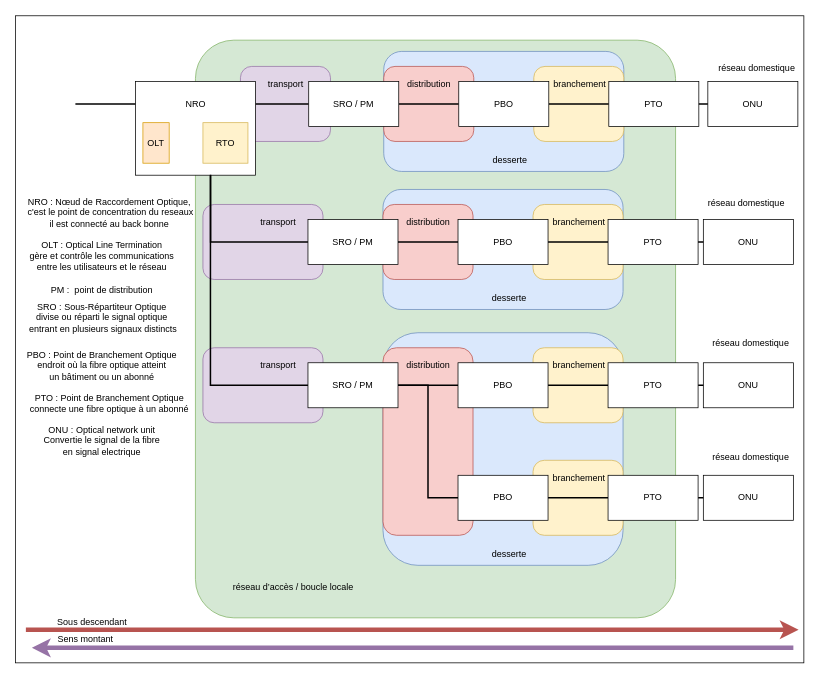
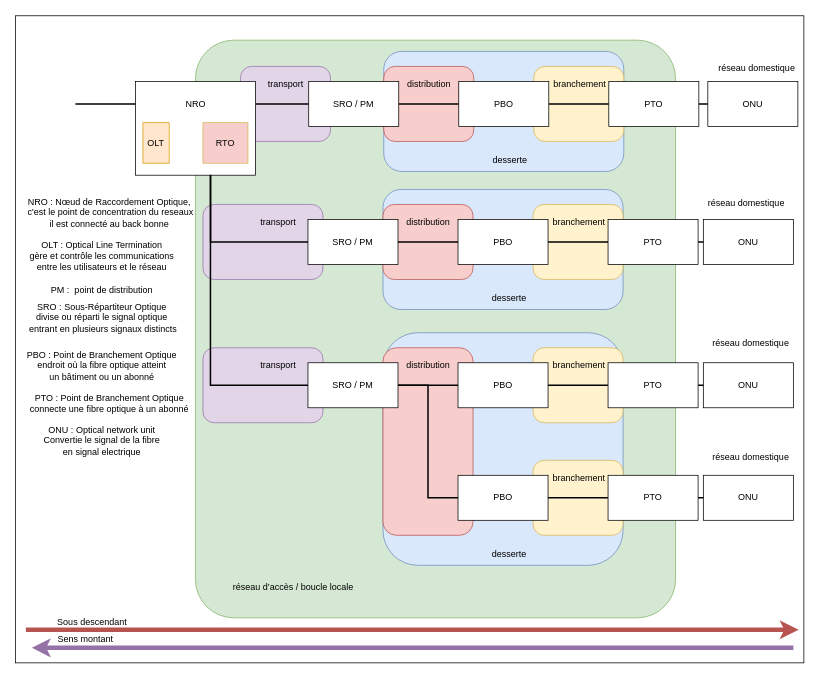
  <mxCell id="0" />
  <mxCell id="1" parent="0" />
  <mxCell id="2" value="" style="rounded=0;whiteSpace=wrap;html=1;fontStyle=1" vertex="1" parent="1"><mxGeometry x="20" y="20.5" width="1051" height="862.5" as="geometry" /></mxCell>
  <mxCell id="3" value="" style="rounded=1;whiteSpace=wrap;html=1;fillColor=#d5e8d4;strokeColor=#82b366;arcSize=8;" vertex="1" parent="1"><mxGeometry x="260" y="53" width="640" height="770" as="geometry" /></mxCell>
  <mxCell id="4" value="" style="rounded=1;whiteSpace=wrap;html=1;fillColor=#dae8fc;strokeColor=#6c8ebf;" vertex="1" parent="1"><mxGeometry x="511" y="68" width="320" height="160" as="geometry" /></mxCell>
  <mxCell id="5" value="" style="rounded=1;whiteSpace=wrap;html=1;fillColor=#fff2cc;strokeColor=#d6b656;" vertex="1" parent="1"><mxGeometry x="711" y="88" width="120" height="100" as="geometry" /></mxCell>
  <mxCell id="6" value="" style="rounded=1;whiteSpace=wrap;html=1;fillColor=#f8cecc;strokeColor=#b85450;" vertex="1" parent="1"><mxGeometry x="511" y="88" width="120" height="100" as="geometry" /></mxCell>
  <mxCell id="7" value="" style="rounded=1;whiteSpace=wrap;html=1;fillColor=#e1d5e7;strokeColor=#9673a6;" vertex="1" parent="1"><mxGeometry x="320" y="88" width="120" height="100" as="geometry" /></mxCell>
  <mxCell id="8" style="edgeStyle=orthogonalEdgeStyle;rounded=0;orthogonalLoop=1;jettySize=auto;html=1;endArrow=none;endFill=0;strokeWidth=2;" edge="1" parent="1" source="9" target="11"><mxGeometry relative="1" as="geometry"><Array as="points"><mxPoint x="350" y="138" /><mxPoint x="350" y="138" /></Array></mxGeometry></mxCell>
  <mxCell id="9" value="" style="rounded=0;whiteSpace=wrap;html=1;" vertex="1" parent="1"><mxGeometry x="180" y="108" width="160" height="125" as="geometry" /></mxCell>
  <mxCell id="10" style="edgeStyle=orthogonalEdgeStyle;rounded=0;orthogonalLoop=1;jettySize=auto;html=1;strokeWidth=2;endArrow=none;endFill=0;" edge="1" parent="1" source="11" target="13"><mxGeometry relative="1" as="geometry" /></mxCell>
  <mxCell id="11" value="SRO / PM" style="rounded=0;whiteSpace=wrap;html=1;" vertex="1" parent="1"><mxGeometry x="411" y="108" width="120" height="60" as="geometry" /></mxCell>
  <mxCell id="12" style="edgeStyle=orthogonalEdgeStyle;rounded=0;orthogonalLoop=1;jettySize=auto;html=1;strokeWidth=2;endArrow=none;endFill=0;" edge="1" parent="1" source="13" target="83"><mxGeometry relative="1" as="geometry" /></mxCell>
  <mxCell id="13" value="PBO" style="rounded=0;whiteSpace=wrap;html=1;" vertex="1" parent="1"><mxGeometry x="611" y="108" width="120" height="60" as="geometry" /></mxCell>
  <mxCell id="14" value="" style="group" vertex="1" connectable="0" parent="1"><mxGeometry x="80" y="97" width="130" height="30" as="geometry" /></mxCell>
  <mxCell id="15" value="" style="group" vertex="1" connectable="0" parent="1"><mxGeometry x="706" y="97" width="130" height="30" as="geometry" /></mxCell>
  <mxCell id="16" value="branchement" style="text;html=1;align=center;verticalAlign=middle;resizable=0;points=[];autosize=1;strokeColor=none;fillColor=none;" vertex="1" parent="15"><mxGeometry x="21" width="90" height="30" as="geometry" /></mxCell>
  <mxCell id="17" value="" style="group" vertex="1" connectable="0" parent="1"><mxGeometry x="611" y="198" width="140" height="30" as="geometry" /></mxCell>
  <mxCell id="18" value="desserte" style="text;html=1;align=center;verticalAlign=middle;resizable=0;points=[];autosize=1;strokeColor=none;fillColor=none;" vertex="1" parent="17"><mxGeometry x="33.385" width="70" height="30" as="geometry" /></mxCell>
  <mxCell id="19" style="edgeStyle=orthogonalEdgeStyle;rounded=0;orthogonalLoop=1;jettySize=auto;html=1;strokeWidth=2;endArrow=none;endFill=0;" edge="1" parent="1" target="9"><mxGeometry relative="1" as="geometry"><mxPoint x="100" y="138" as="sourcePoint" /><Array as="points"><mxPoint x="160" y="138" /><mxPoint x="160" y="138" /></Array></mxGeometry></mxCell>
  <mxCell id="20" value="" style="group" vertex="1" connectable="0" parent="1"><mxGeometry x="931" y="73" width="160" height="32" as="geometry" /></mxCell>
  <mxCell id="21" value="réseau domestique" style="text;html=1;align=center;verticalAlign=middle;resizable=0;points=[];autosize=1;strokeColor=none;fillColor=none;" vertex="1" parent="20"><mxGeometry x="12" y="2" width="130" height="30" as="geometry" /></mxCell>
  <mxCell id="22" value="transport" style="text;html=1;align=center;verticalAlign=middle;resizable=0;points=[];autosize=1;strokeColor=none;fillColor=none;" vertex="1" parent="1"><mxGeometry x="345" y="97" width="70" height="30" as="geometry" /></mxCell>
  <mxCell id="23" value="distribution" style="text;html=1;align=center;verticalAlign=middle;resizable=0;points=[];autosize=1;strokeColor=none;fillColor=none;" vertex="1" parent="1"><mxGeometry x="531" y="97" width="80" height="30" as="geometry" /></mxCell>
  <mxCell id="24" value="réseau d’accès / boucle locale" style="text;html=1;align=center;verticalAlign=middle;resizable=0;points=[];autosize=1;strokeColor=none;fillColor=none;" vertex="1" parent="1"><mxGeometry x="300" y="768" width="180" height="30" as="geometry" /></mxCell>
  <mxCell id="25" value="" style="rounded=1;whiteSpace=wrap;html=1;fillColor=#dae8fc;strokeColor=#6c8ebf;" vertex="1" parent="1"><mxGeometry x="510" y="252" width="320" height="160" as="geometry" /></mxCell>
  <mxCell id="26" value="" style="rounded=1;whiteSpace=wrap;html=1;fillColor=#fff2cc;strokeColor=#d6b656;" vertex="1" parent="1"><mxGeometry x="710" y="272" width="120" height="100" as="geometry" /></mxCell>
  <mxCell id="27" value="" style="rounded=1;whiteSpace=wrap;html=1;fillColor=#f8cecc;strokeColor=#b85450;" vertex="1" parent="1"><mxGeometry x="510" y="272" width="120" height="100" as="geometry" /></mxCell>
  <mxCell id="28" value="" style="rounded=1;whiteSpace=wrap;html=1;fillColor=#e1d5e7;strokeColor=#9673a6;" vertex="1" parent="1"><mxGeometry x="270" y="272" width="160" height="100" as="geometry" /></mxCell>
  <mxCell id="29" style="edgeStyle=orthogonalEdgeStyle;rounded=0;orthogonalLoop=1;jettySize=auto;html=1;strokeWidth=2;endArrow=none;endFill=0;" edge="1" parent="1" source="31" target="33"><mxGeometry relative="1" as="geometry" /></mxCell>
  <mxCell id="30" style="edgeStyle=orthogonalEdgeStyle;rounded=0;orthogonalLoop=1;jettySize=auto;html=1;entryX=0.626;entryY=0.996;entryDx=0;entryDy=0;entryPerimeter=0;strokeWidth=2;endArrow=none;endFill=0;" edge="1" parent="1" source="31" target="9"><mxGeometry relative="1" as="geometry" /></mxCell>
  <mxCell id="31" value="SRO / PM" style="rounded=0;whiteSpace=wrap;html=1;" vertex="1" parent="1"><mxGeometry x="410" y="292" width="120" height="60" as="geometry" /></mxCell>
  <mxCell id="32" style="edgeStyle=orthogonalEdgeStyle;rounded=0;orthogonalLoop=1;jettySize=auto;html=1;strokeWidth=2;endArrow=none;endFill=0;" edge="1" parent="1" source="33" target="86"><mxGeometry relative="1" as="geometry" /></mxCell>
  <mxCell id="33" value="PBO" style="rounded=0;whiteSpace=wrap;html=1;" vertex="1" parent="1"><mxGeometry x="610" y="292" width="120" height="60" as="geometry" /></mxCell>
  <mxCell id="34" value="" style="group" vertex="1" connectable="0" parent="1"><mxGeometry x="705" y="281" width="130" height="30" as="geometry" /></mxCell>
  <mxCell id="35" value="branchement" style="text;html=1;align=center;verticalAlign=middle;resizable=0;points=[];autosize=1;strokeColor=none;fillColor=none;" vertex="1" parent="34"><mxGeometry x="21" width="90" height="30" as="geometry" /></mxCell>
  <mxCell id="36" value="" style="group" vertex="1" connectable="0" parent="1"><mxGeometry x="610" y="382" width="140" height="30" as="geometry" /></mxCell>
  <mxCell id="37" value="desserte" style="text;html=1;align=center;verticalAlign=middle;resizable=0;points=[];autosize=1;strokeColor=none;fillColor=none;" vertex="1" parent="36"><mxGeometry x="33.385" width="70" height="30" as="geometry" /></mxCell>
  <mxCell id="38" value="" style="group" vertex="1" connectable="0" parent="1"><mxGeometry x="917" y="253" width="160" height="32" as="geometry" /></mxCell>
  <mxCell id="39" value="réseau domestique" style="text;html=1;align=center;verticalAlign=middle;resizable=0;points=[];autosize=1;strokeColor=none;fillColor=none;" vertex="1" parent="38"><mxGeometry x="12" y="2" width="130" height="30" as="geometry" /></mxCell>
  <mxCell id="40" value="transport" style="text;html=1;align=center;verticalAlign=middle;resizable=0;points=[];autosize=1;strokeColor=none;fillColor=none;" vertex="1" parent="1"><mxGeometry x="335" y="281" width="70" height="30" as="geometry" /></mxCell>
  <mxCell id="41" value="distribution" style="text;html=1;align=center;verticalAlign=middle;resizable=0;points=[];autosize=1;strokeColor=none;fillColor=none;" vertex="1" parent="1"><mxGeometry x="530" y="281" width="80" height="30" as="geometry" /></mxCell>
  <mxCell id="42" value="" style="rounded=1;whiteSpace=wrap;html=1;fillColor=#dae8fc;strokeColor=#6c8ebf;" vertex="1" parent="1"><mxGeometry x="510" y="443" width="320" height="310" as="geometry" /></mxCell>
  <mxCell id="43" value="" style="rounded=1;whiteSpace=wrap;html=1;fillColor=#fff2cc;strokeColor=#d6b656;" vertex="1" parent="1"><mxGeometry x="710" y="463" width="120" height="100" as="geometry" /></mxCell>
  <mxCell id="44" value="" style="rounded=1;whiteSpace=wrap;html=1;fillColor=#f8cecc;strokeColor=#b85450;" vertex="1" parent="1"><mxGeometry x="510" y="463" width="120" height="250" as="geometry" /></mxCell>
  <mxCell id="45" value="" style="rounded=1;whiteSpace=wrap;html=1;fillColor=#e1d5e7;strokeColor=#9673a6;" vertex="1" parent="1"><mxGeometry x="270" y="463" width="160" height="100" as="geometry" /></mxCell>
  <mxCell id="46" style="edgeStyle=orthogonalEdgeStyle;rounded=0;orthogonalLoop=1;jettySize=auto;html=1;endArrow=none;endFill=0;strokeWidth=2;" edge="1" parent="1" target="48"><mxGeometry relative="1" as="geometry"><mxPoint x="280" y="233" as="sourcePoint" /><Array as="points"><mxPoint x="280" y="513" /></Array></mxGeometry></mxCell>
  <mxCell id="47" style="edgeStyle=orthogonalEdgeStyle;rounded=0;orthogonalLoop=1;jettySize=auto;html=1;strokeWidth=2;endArrow=none;endFill=0;" edge="1" parent="1" source="48" target="50"><mxGeometry relative="1" as="geometry" /></mxCell>
  <mxCell id="48" value="SRO / PM" style="rounded=0;whiteSpace=wrap;html=1;" vertex="1" parent="1"><mxGeometry x="410" y="483" width="120" height="60" as="geometry" /></mxCell>
  <mxCell id="49" style="edgeStyle=orthogonalEdgeStyle;rounded=0;orthogonalLoop=1;jettySize=auto;html=1;strokeWidth=2;endArrow=none;endFill=0;" edge="1" parent="1" source="50" target="52"><mxGeometry relative="1" as="geometry" /></mxCell>
  <mxCell id="50" value="PBO" style="rounded=0;whiteSpace=wrap;html=1;" vertex="1" parent="1"><mxGeometry x="610" y="483" width="120" height="60" as="geometry" /></mxCell>
  <mxCell id="51" style="edgeStyle=orthogonalEdgeStyle;rounded=0;orthogonalLoop=1;jettySize=auto;html=1;strokeWidth=2;endArrow=none;endFill=0;" edge="1" parent="1" source="52"><mxGeometry relative="1" as="geometry"><mxPoint x="1010" y="513" as="targetPoint" /></mxGeometry></mxCell>
  <mxCell id="52" value="PTO" style="rounded=0;whiteSpace=wrap;html=1;" vertex="1" parent="1"><mxGeometry x="810" y="483" width="120" height="60" as="geometry" /></mxCell>
  <mxCell id="53" value="" style="group" vertex="1" connectable="0" parent="1"><mxGeometry x="705" y="472" width="130" height="30" as="geometry" /></mxCell>
  <mxCell id="54" value="branchement" style="text;html=1;align=center;verticalAlign=middle;resizable=0;points=[];autosize=1;strokeColor=none;fillColor=none;" vertex="1" parent="53"><mxGeometry x="21" width="90" height="30" as="geometry" /></mxCell>
  <mxCell id="55" value="" style="group" vertex="1" connectable="0" parent="1"><mxGeometry x="923" y="440" width="160" height="32" as="geometry" /></mxCell>
  <mxCell id="56" value="réseau domestique" style="text;html=1;align=center;verticalAlign=middle;resizable=0;points=[];autosize=1;strokeColor=none;fillColor=none;" vertex="1" parent="55"><mxGeometry x="12" y="2" width="130" height="30" as="geometry" /></mxCell>
  <mxCell id="57" value="transport" style="text;html=1;align=center;verticalAlign=middle;resizable=0;points=[];autosize=1;strokeColor=none;fillColor=none;" vertex="1" parent="1"><mxGeometry x="335" y="472" width="70" height="30" as="geometry" /></mxCell>
  <mxCell id="58" value="distribution" style="text;html=1;align=center;verticalAlign=middle;resizable=0;points=[];autosize=1;strokeColor=none;fillColor=none;" vertex="1" parent="1"><mxGeometry x="530" y="472" width="80" height="30" as="geometry" /></mxCell>
  <mxCell id="59" value="" style="rounded=1;whiteSpace=wrap;html=1;fillColor=#fff2cc;strokeColor=#d6b656;" vertex="1" parent="1"><mxGeometry x="710" y="613" width="120" height="100" as="geometry" /></mxCell>
  <mxCell id="60" style="edgeStyle=orthogonalEdgeStyle;rounded=0;orthogonalLoop=1;jettySize=auto;html=1;strokeWidth=2;endArrow=none;endFill=0;" edge="1" parent="1" source="62" target="64"><mxGeometry relative="1" as="geometry" /></mxCell>
  <mxCell id="61" style="edgeStyle=orthogonalEdgeStyle;rounded=0;orthogonalLoop=1;jettySize=auto;html=1;entryX=1;entryY=0.5;entryDx=0;entryDy=0;endArrow=none;endFill=0;strokeWidth=2;" edge="1" parent="1" source="62" target="48"><mxGeometry relative="1" as="geometry" /></mxCell>
  <mxCell id="62" value="PBO" style="rounded=0;whiteSpace=wrap;html=1;" vertex="1" parent="1"><mxGeometry x="610" y="633" width="120" height="60" as="geometry" /></mxCell>
  <mxCell id="63" style="edgeStyle=orthogonalEdgeStyle;rounded=0;orthogonalLoop=1;jettySize=auto;html=1;strokeWidth=2;endArrow=none;endFill=0;" edge="1" parent="1" source="64"><mxGeometry relative="1" as="geometry"><mxPoint x="1010" y="663" as="targetPoint" /></mxGeometry></mxCell>
  <mxCell id="64" value="PTO" style="rounded=0;whiteSpace=wrap;html=1;" vertex="1" parent="1"><mxGeometry x="810" y="633" width="120" height="60" as="geometry" /></mxCell>
  <mxCell id="65" value="" style="group" vertex="1" connectable="0" parent="1"><mxGeometry x="705" y="622" width="130" height="30" as="geometry" /></mxCell>
  <mxCell id="66" value="branchement" style="text;html=1;align=center;verticalAlign=middle;resizable=0;points=[];autosize=1;strokeColor=none;fillColor=none;" vertex="1" parent="65"><mxGeometry x="21" width="90" height="30" as="geometry" /></mxCell>
  <mxCell id="67" value="" style="group" vertex="1" connectable="0" parent="1"><mxGeometry x="610" y="723" width="140" height="30" as="geometry" /></mxCell>
  <mxCell id="68" value="desserte" style="text;html=1;align=center;verticalAlign=middle;resizable=0;points=[];autosize=1;strokeColor=none;fillColor=none;" vertex="1" parent="67"><mxGeometry x="33.385" width="70" height="30" as="geometry" /></mxCell>
  <mxCell id="69" value="" style="group" vertex="1" connectable="0" parent="1"><mxGeometry x="923" y="592" width="160" height="32" as="geometry" /></mxCell>
  <mxCell id="70" value="réseau domestique" style="text;html=1;align=center;verticalAlign=middle;resizable=0;points=[];autosize=1;strokeColor=none;fillColor=none;" vertex="1" parent="69"><mxGeometry x="12" y="2" width="130" height="30" as="geometry" /></mxCell>
  <mxCell id="71" value="NRO" style="text;html=1;align=center;verticalAlign=middle;resizable=0;points=[];autosize=1;strokeColor=none;fillColor=none;" vertex="1" parent="1"><mxGeometry x="235" y="123" width="50" height="30" as="geometry" /></mxCell>
  <mxCell id="72" value="OLT" style="rounded=0;whiteSpace=wrap;html=1;fillColor=#ffe6cc;strokeColor=#d79b00;" vertex="1" parent="1"><mxGeometry x="190" y="163" width="35" height="54" as="geometry" /></mxCell>
- <mxCell id="73" value="RTO" style="rounded=0;whiteSpace=wrap;html=1;fillColor=#fff2cc;strokeColor=#d6b656;" vertex="1" parent="1"><mxGeometry x="270" y="163" width="60" height="54" as="geometry" /></mxCell>
+ <mxCell id="73" value="RTO" style="rounded=0;whiteSpace=wrap;html=1;fillColor=#f8cecc;strokeColor=#d6b656;" vertex="1" parent="1"><mxGeometry x="270" y="163" width="60" height="54" as="geometry" /></mxCell>
  <mxCell id="74" value="NRO :&amp;nbsp;Nœud de Raccordement Optique,&lt;br&gt;&amp;nbsp;c'est le point de concentration du reseaux &lt;br&gt;il est connecté au back bonne" style="text;html=1;align=center;verticalAlign=middle;resizable=0;points=[];autosize=1;strokeColor=none;fillColor=none;" vertex="1" parent="1"><mxGeometry x="20" y="253" width="250" height="60" as="geometry" /></mxCell>
  <mxCell id="75" value="OLT :&amp;nbsp;Optical Line Termination&lt;br&gt;gère et contrôle les communications &lt;br&gt;entre les utilisateurs et le réseau" style="text;html=1;align=center;verticalAlign=middle;resizable=0;points=[];autosize=1;strokeColor=none;fillColor=none;" vertex="1" parent="1"><mxGeometry x="25" y="311" width="220" height="60" as="geometry" /></mxCell>
  <mxCell id="76" value="PM :&amp;nbsp;&amp;nbsp;point de distribution" style="text;html=1;align=center;verticalAlign=middle;resizable=0;points=[];autosize=1;strokeColor=none;fillColor=none;" vertex="1" parent="1"><mxGeometry x="50" y="371" width="170" height="30" as="geometry" /></mxCell>
  <mxCell id="77" value="SRO :&amp;nbsp;Sous-Répartiteur Optique&lt;br&gt;divise ou réparti le signal optique&lt;br&gt;&amp;nbsp;entrant en plusieurs signaux distincts" style="text;html=1;align=center;verticalAlign=middle;resizable=0;points=[];autosize=1;strokeColor=none;fillColor=none;" vertex="1" parent="1"><mxGeometry x="25" y="393" width="220" height="60" as="geometry" /></mxCell>
  <mxCell id="78" value="PBO :&amp;nbsp;Point de Branchement Optique&lt;br&gt;endroit où la fibre optique atteint &lt;br&gt;un bâtiment ou un abonné" style="text;html=1;align=center;verticalAlign=middle;resizable=0;points=[];autosize=1;strokeColor=none;fillColor=none;" vertex="1" parent="1"><mxGeometry x="25" y="457" width="220" height="60" as="geometry" /></mxCell>
  <mxCell id="79" value="PTO :&amp;nbsp;Point de Branchement Optique&lt;br&gt;connecte une fibre optique à un abonné" style="text;html=1;align=center;verticalAlign=middle;resizable=0;points=[];autosize=1;strokeColor=none;fillColor=none;" vertex="1" parent="1"><mxGeometry x="25" y="517" width="240" height="40" as="geometry" /></mxCell>
  <mxCell id="80" value="ONU :&amp;nbsp;Optical network unit&lt;br&gt;Convertie le signal de la fibre&lt;br&gt;en signal electrique" style="text;html=1;align=center;verticalAlign=middle;resizable=0;points=[];autosize=1;strokeColor=none;fillColor=none;" vertex="1" parent="1"><mxGeometry x="45" y="557" width="180" height="60" as="geometry" /></mxCell>
  <mxCell id="81" value="" style="edgeStyle=orthogonalEdgeStyle;rounded=0;orthogonalLoop=1;jettySize=auto;html=1;strokeWidth=2;endArrow=none;endFill=0;" edge="1" parent="1" source="83" target="82"><mxGeometry relative="1" as="geometry"><mxPoint x="1011" y="138" as="targetPoint" /><mxPoint x="931" y="138" as="sourcePoint" /></mxGeometry></mxCell>
  <mxCell id="82" value="ONU" style="rounded=0;whiteSpace=wrap;html=1;" vertex="1" parent="1"><mxGeometry x="943" y="108" width="120" height="60" as="geometry" /></mxCell>
  <mxCell id="83" value="PTO" style="rounded=0;whiteSpace=wrap;html=1;" vertex="1" parent="1"><mxGeometry x="811" y="108" width="120" height="60" as="geometry" /></mxCell>
  <mxCell id="84" value="" style="edgeStyle=orthogonalEdgeStyle;rounded=0;orthogonalLoop=1;jettySize=auto;html=1;strokeWidth=2;endArrow=none;endFill=0;" edge="1" parent="1" source="86" target="85"><mxGeometry relative="1" as="geometry"><mxPoint x="1010" y="322" as="targetPoint" /><mxPoint x="930" y="322" as="sourcePoint" /></mxGeometry></mxCell>
  <mxCell id="85" value="ONU" style="rounded=0;whiteSpace=wrap;html=1;" vertex="1" parent="1"><mxGeometry x="937" y="292" width="120" height="60" as="geometry" /></mxCell>
  <mxCell id="86" value="PTO" style="rounded=0;whiteSpace=wrap;html=1;" vertex="1" parent="1"><mxGeometry x="810" y="292" width="120" height="60" as="geometry" /></mxCell>
  <mxCell id="87" value="ONU" style="rounded=0;whiteSpace=wrap;html=1;" vertex="1" parent="1"><mxGeometry x="937" y="483" width="120" height="60" as="geometry" /></mxCell>
  <mxCell id="88" value="ONU" style="rounded=0;whiteSpace=wrap;html=1;" vertex="1" parent="1"><mxGeometry x="937" y="633" width="120" height="60" as="geometry" /></mxCell>
  <mxCell id="89" value="" style="endArrow=classic;html=1;rounded=0;strokeWidth=6;fillColor=#f8cecc;strokeColor=#b85450;" edge="1" parent="1"><mxGeometry width="50" height="50" relative="1" as="geometry"><mxPoint x="34" y="839" as="sourcePoint" /><mxPoint x="1064" y="839" as="targetPoint" /></mxGeometry></mxCell>
  <mxCell id="90" value="Sens montant" style="text;html=1;align=center;verticalAlign=middle;resizable=0;points=[];autosize=1;strokeColor=none;fillColor=none;" vertex="1" parent="1"><mxGeometry x="63" y="837" width="100" height="30" as="geometry" /></mxCell>
  <mxCell id="91" value="Sous descendant" style="text;html=1;align=center;verticalAlign=middle;resizable=0;points=[];autosize=1;strokeColor=none;fillColor=none;" vertex="1" parent="1"><mxGeometry x="62" y="814" width="120" height="30" as="geometry" /></mxCell>
  <mxCell id="92" value="" style="endArrow=classic;html=1;rounded=0;strokeWidth=6;fillColor=#e1d5e7;strokeColor=#9673a6;" edge="1" parent="1"><mxGeometry width="50" height="50" relative="1" as="geometry"><mxPoint x="1057" y="863" as="sourcePoint" /><mxPoint x="42" y="863" as="targetPoint" /></mxGeometry></mxCell>
